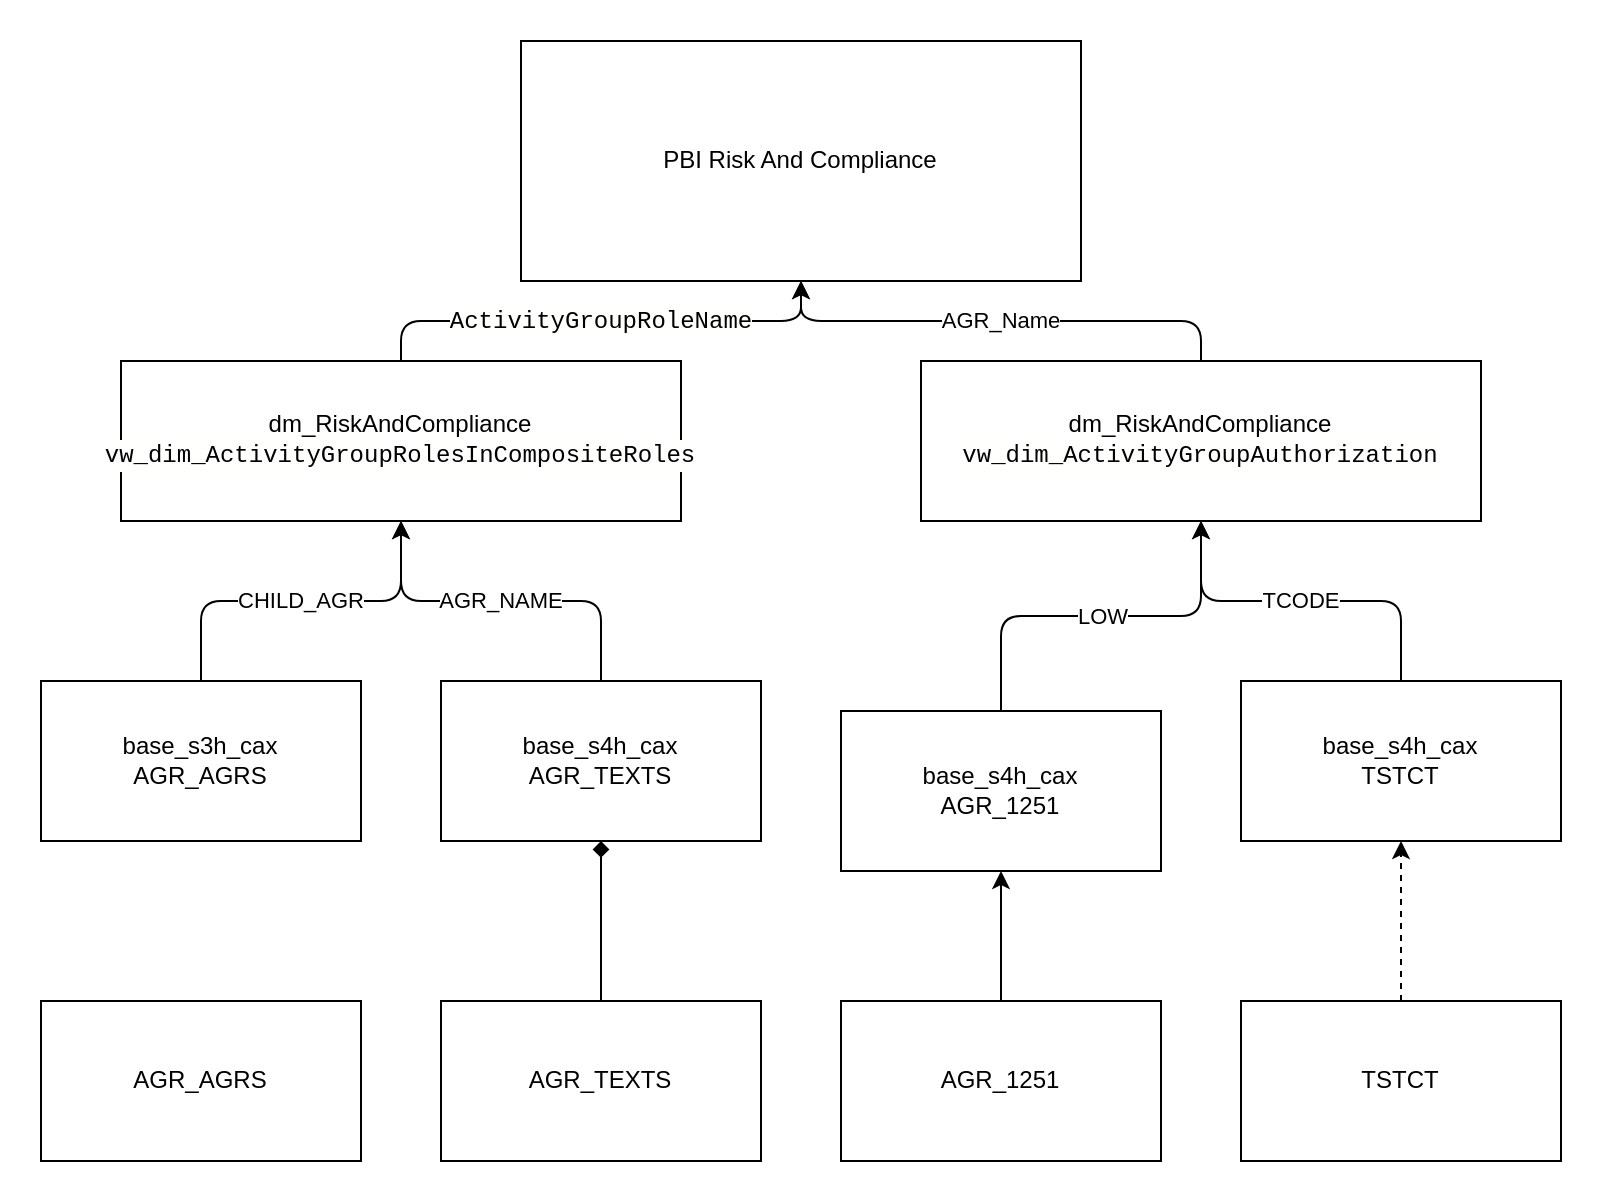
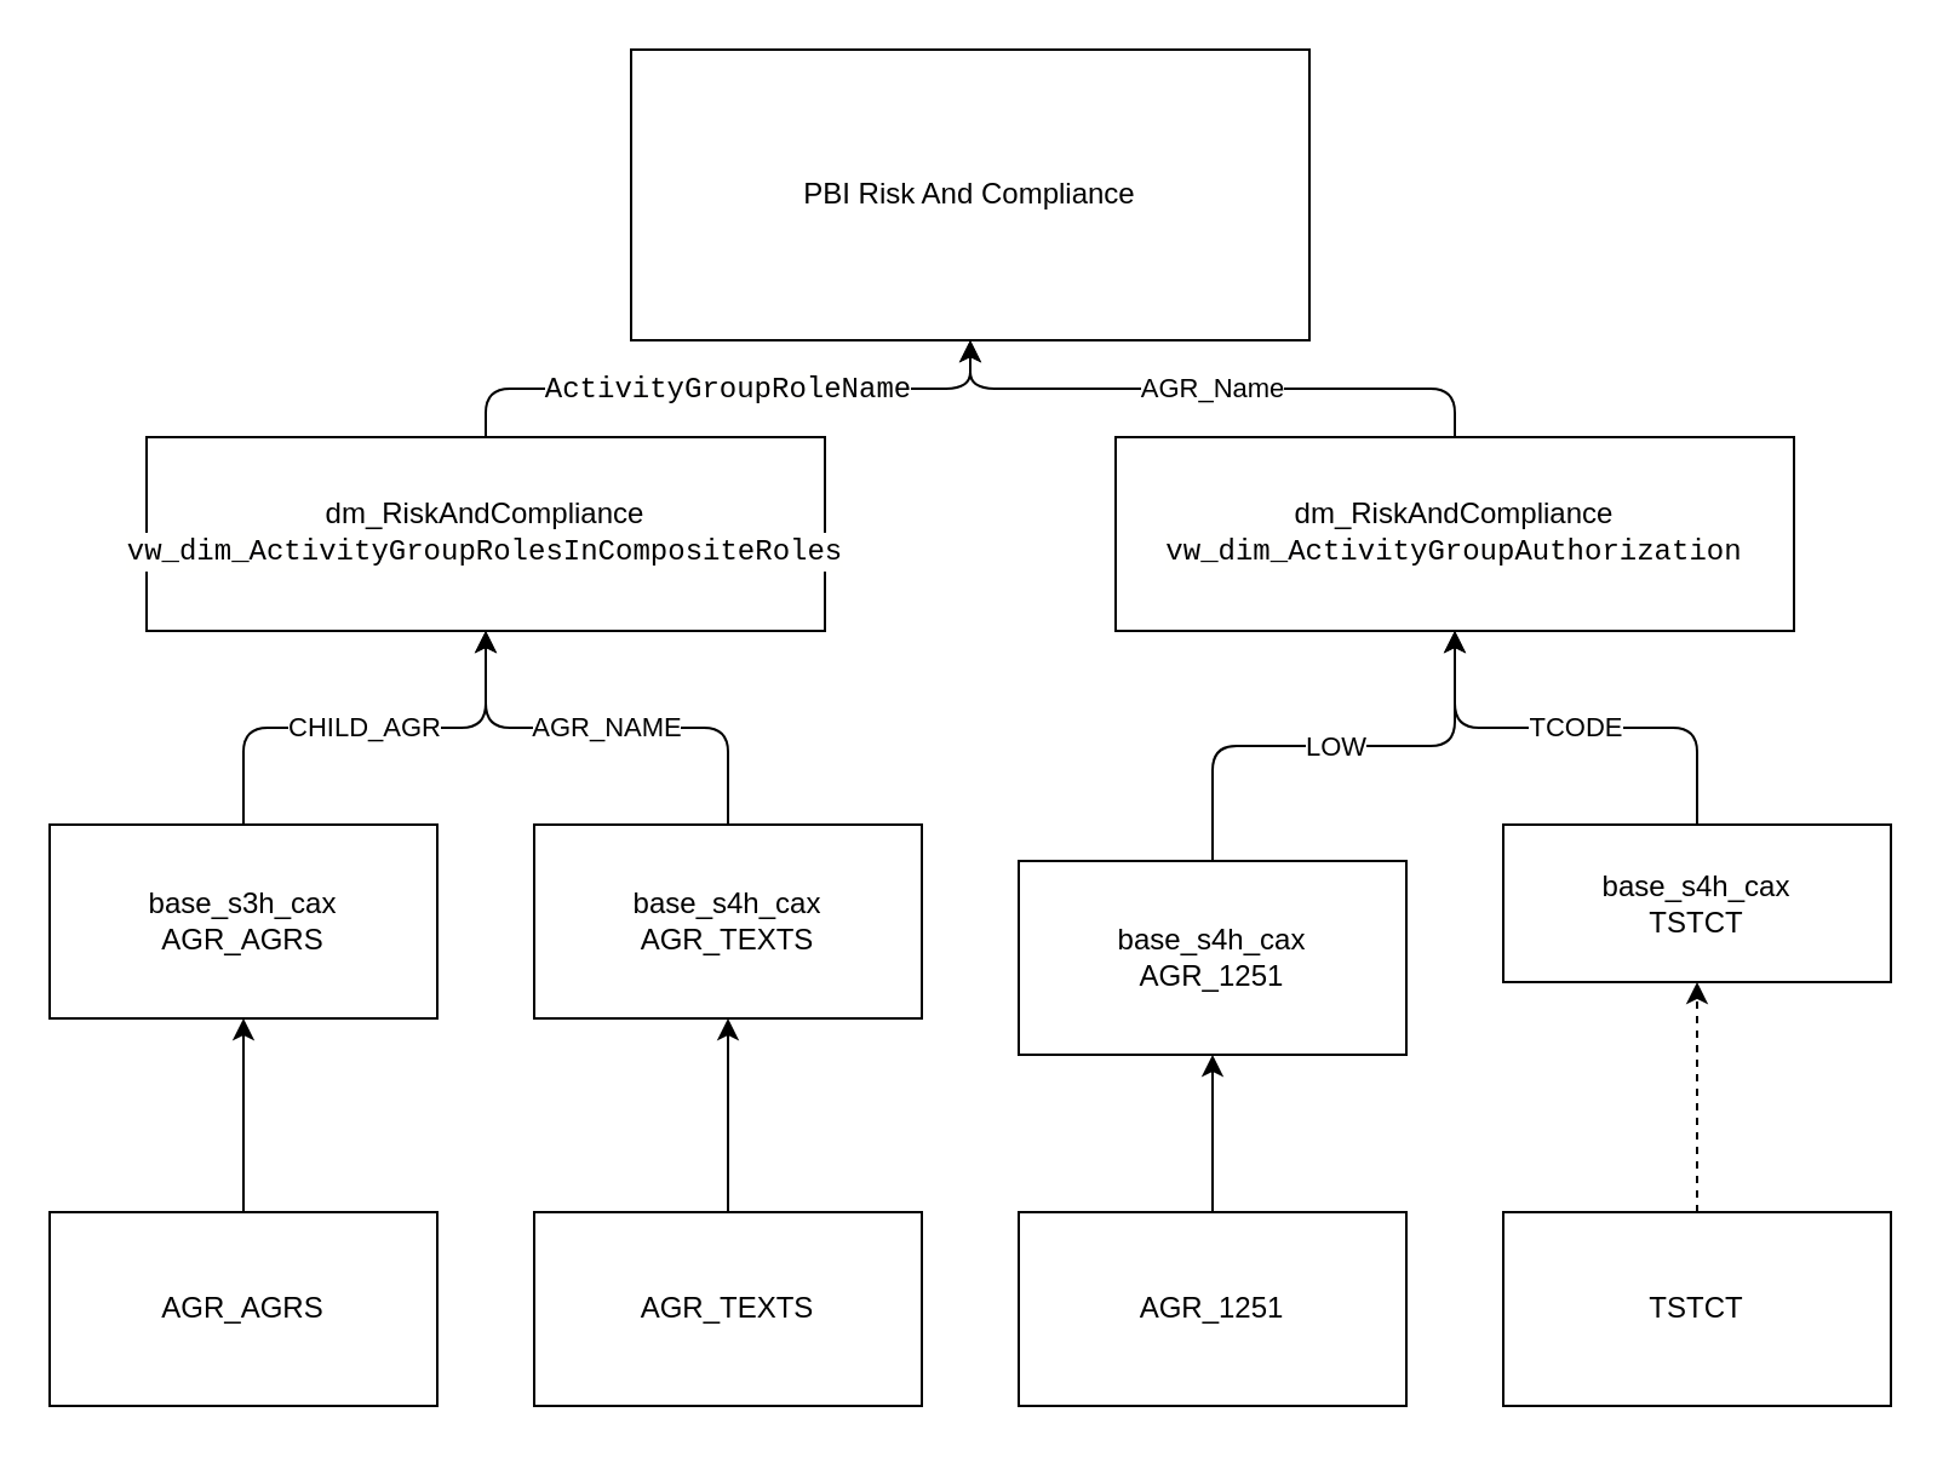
  <mxCell id="0" />
  <mxCell id="1" parent="0" />
+ <mxCell id="2" style="edgeStyle=orthogonalEdgeStyle;html=1;exitX=0.5;exitY=0;exitDx=0;exitDy=0;entryX=0.5;entryY=1;entryDx=0;entryDy=0;" edge="1" parent="1" source="3" target="9"><mxGeometry relative="1" as="geometry"><mxPoint x="300" y="420" as="targetPoint" /></mxGeometry></mxCell>
  <mxCell id="3" value="AGR_AGRS" style="rounded=0;whiteSpace=wrap;html=1;" vertex="1" parent="1"><mxGeometry x="20" y="500" width="160" height="80" as="geometry" /></mxCell>
- <mxCell id="4" style="edgeStyle=orthogonalEdgeStyle;html=1;exitX=0.5;exitY=0;exitDx=0;exitDy=0;entryX=0.5;entryY=1;entryDx=0;entryDy=0;endArrow=diamond;" edge="1" parent="1" source="5" target="15"><mxGeometry relative="1" as="geometry" /></mxCell>
+ <mxCell id="4" style="edgeStyle=orthogonalEdgeStyle;html=1;exitX=0.5;exitY=0;exitDx=0;exitDy=0;entryX=0.5;entryY=1;entryDx=0;entryDy=0;" edge="1" parent="1" source="5" target="15"><mxGeometry relative="1" as="geometry" /></mxCell>
  <mxCell id="5" value="AGR_TEXTS" style="rounded=0;whiteSpace=wrap;html=1;" vertex="1" parent="1"><mxGeometry x="220" y="500" width="160" height="80" as="geometry" /></mxCell>
  <mxCell id="6" style="edgeStyle=orthogonalEdgeStyle;html=1;exitX=0.5;exitY=0;exitDx=0;exitDy=0;entryX=0.5;entryY=1;entryDx=0;entryDy=0;" edge="1" parent="1" source="7" target="17"><mxGeometry relative="1" as="geometry" /></mxCell>
  <mxCell id="7" value="AGR_1251" style="rounded=0;whiteSpace=wrap;html=1;" vertex="1" parent="1"><mxGeometry x="420" y="500" width="160" height="80" as="geometry" /></mxCell>
  <mxCell id="8" value="CHILD_AGR" style="edgeStyle=orthogonalEdgeStyle;html=1;" edge="1" parent="1" source="9" target="11"><mxGeometry relative="1" as="geometry" /></mxCell>
  <mxCell id="9" value="base_s3h_cax&lt;br&gt;AGR_AGRS" style="rounded=0;whiteSpace=wrap;html=1;" vertex="1" parent="1"><mxGeometry x="20" y="340" width="160" height="80" as="geometry" /></mxCell>
  <mxCell id="10" value="&lt;div style=&quot;color: rgb(0, 0, 0); background-color: rgb(255, 255, 254); font-family: Consolas, &amp;quot;Courier New&amp;quot;, monospace; font-size: 12px; line-height: 16px;&quot;&gt;ActivityGroupRoleName&lt;/div&gt;" style="edgeStyle=orthogonalEdgeStyle;html=1;exitX=0.5;exitY=0;exitDx=0;exitDy=0;entryX=0.5;entryY=1;entryDx=0;entryDy=0;" edge="1" parent="1" source="11" target="22"><mxGeometry relative="1" as="geometry" /></mxCell>
  <mxCell id="11" value="dm_RiskAndCompliance&lt;br&gt;&lt;div style=&quot;color: rgb(0, 0, 0); background-color: rgb(255, 255, 254); font-family: Consolas, &amp;quot;Courier New&amp;quot;, monospace; line-height: 16px;&quot;&gt;vw_dim_ActivityGroupRolesInCompositeRoles&lt;/div&gt;" style="rounded=0;whiteSpace=wrap;html=1;" vertex="1" parent="1"><mxGeometry x="60" y="180" width="280" height="80" as="geometry" /></mxCell>
  <mxCell id="12" style="edgeStyle=orthogonalEdgeStyle;html=1;exitX=0.5;exitY=0;exitDx=0;exitDy=0;entryX=0.5;entryY=1;entryDx=0;entryDy=0;dashed=1;" edge="1" parent="1" source="13" target="19"><mxGeometry relative="1" as="geometry" /></mxCell>
  <mxCell id="13" value="TSTCT" style="rounded=0;whiteSpace=wrap;html=1;" vertex="1" parent="1"><mxGeometry x="620" y="500" width="160" height="80" as="geometry" /></mxCell>
  <mxCell id="14" value="AGR_NAME" style="edgeStyle=orthogonalEdgeStyle;html=1;exitX=0.5;exitY=0;exitDx=0;exitDy=0;entryX=0.5;entryY=1;entryDx=0;entryDy=0;" edge="1" parent="1" source="15" target="11"><mxGeometry relative="1" as="geometry"><mxPoint x="290" y="300" as="targetPoint" /></mxGeometry></mxCell>
  <mxCell id="15" value="base_s4h_cax&lt;br&gt;AGR_TEXTS" style="rounded=0;whiteSpace=wrap;html=1;" vertex="1" parent="1"><mxGeometry x="220" y="340" width="160" height="80" as="geometry" /></mxCell>
  <mxCell id="16" value="LOW" style="edgeStyle=orthogonalEdgeStyle;html=1;exitX=0.5;exitY=0;exitDx=0;exitDy=0;entryX=0.5;entryY=1;entryDx=0;entryDy=0;" edge="1" parent="1" source="17" target="21"><mxGeometry relative="1" as="geometry" /></mxCell>
  <mxCell id="17" value="base_s4h_cax&lt;br&gt;AGR_1251" style="rounded=0;whiteSpace=wrap;html=1;" vertex="1" parent="1"><mxGeometry x="420" y="355" width="160" height="80" as="geometry" /></mxCell>
  <mxCell id="18" value="TCODE" style="edgeStyle=orthogonalEdgeStyle;html=1;exitX=0.5;exitY=0;exitDx=0;exitDy=0;entryX=0.5;entryY=1;entryDx=0;entryDy=0;" edge="1" parent="1" source="19" target="21"><mxGeometry relative="1" as="geometry" /></mxCell>
- <mxCell id="19" value="base_s4h_cax&lt;br&gt;TSTCT" style="rounded=0;whiteSpace=wrap;html=1;" vertex="1" parent="1"><mxGeometry x="620" y="340" width="160" height="80" as="geometry" /></mxCell>
+ <mxCell id="19" value="base_s4h_cax&lt;br&gt;TSTCT" style="rounded=0;whiteSpace=wrap;html=1;" vertex="1" parent="1"><mxGeometry x="620" y="340" width="160" height="65" as="geometry" /></mxCell>
  <mxCell id="20" value="AGR_Name" style="edgeStyle=orthogonalEdgeStyle;html=1;exitX=0.5;exitY=0;exitDx=0;exitDy=0;entryX=0.5;entryY=1;entryDx=0;entryDy=0;" edge="1" parent="1" source="21" target="22"><mxGeometry relative="1" as="geometry" /></mxCell>
  <mxCell id="21" value="dm_RiskAndCompliance&lt;br&gt;&lt;div style=&quot;color: rgb(0, 0, 0); background-color: rgb(255, 255, 254); font-family: Consolas, &amp;quot;Courier New&amp;quot;, monospace; line-height: 16px;&quot;&gt;&lt;div style=&quot;line-height: 16px;&quot;&gt;vw_dim_ActivityGroupAuthorization&lt;/div&gt;&lt;/div&gt;" style="rounded=0;whiteSpace=wrap;html=1;" vertex="1" parent="1"><mxGeometry x="460" y="180" width="280" height="80" as="geometry" /></mxCell>
  <mxCell id="22" value="PBI Risk And Compliance" style="rounded=0;whiteSpace=wrap;html=1;" vertex="1" parent="1"><mxGeometry x="260" y="20" width="280" height="120" as="geometry" /></mxCell>
